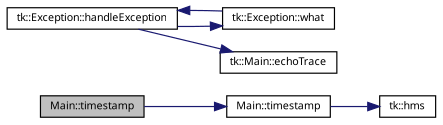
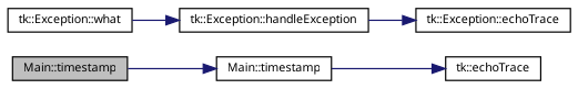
  digraph {
    rankdir=LR
    node [color=black fontname="sans-serif" fontsize=9 shape=record]
    edge [color=midnightblue fontname="sans-serif" fontsize=9 labelfontname="sans-serif" labelfontsize=9 style=solid]
    n1 [fillcolor=grey75 fontcolor=black height=0.2 label="Main::timestamp" style=filled width=0.4]
    n2 [height=0.2 label="Main::timestamp" width=0.4]
-   n3 [height=0.2 label="tk::hms" width=0.4]
+   n3 [height=0.2 label="tk::echoTrace" width=0.4]
    n4 [height=0.2 label="tk::Exception::handleException" width=0.4]
    n5 [height=0.2 label="tk::Exception::what" width=0.4]
-   n6 [height=0.2 label="tk::Main::echoTrace" width=0.4]
+   n6 [height=0.2 label="tk::Exception::echoTrace" width=0.4]
    n1 -> n2
    n2 -> n3
-   n4 -> n5
    n4 -> n6
    n5 -> n4
  }
